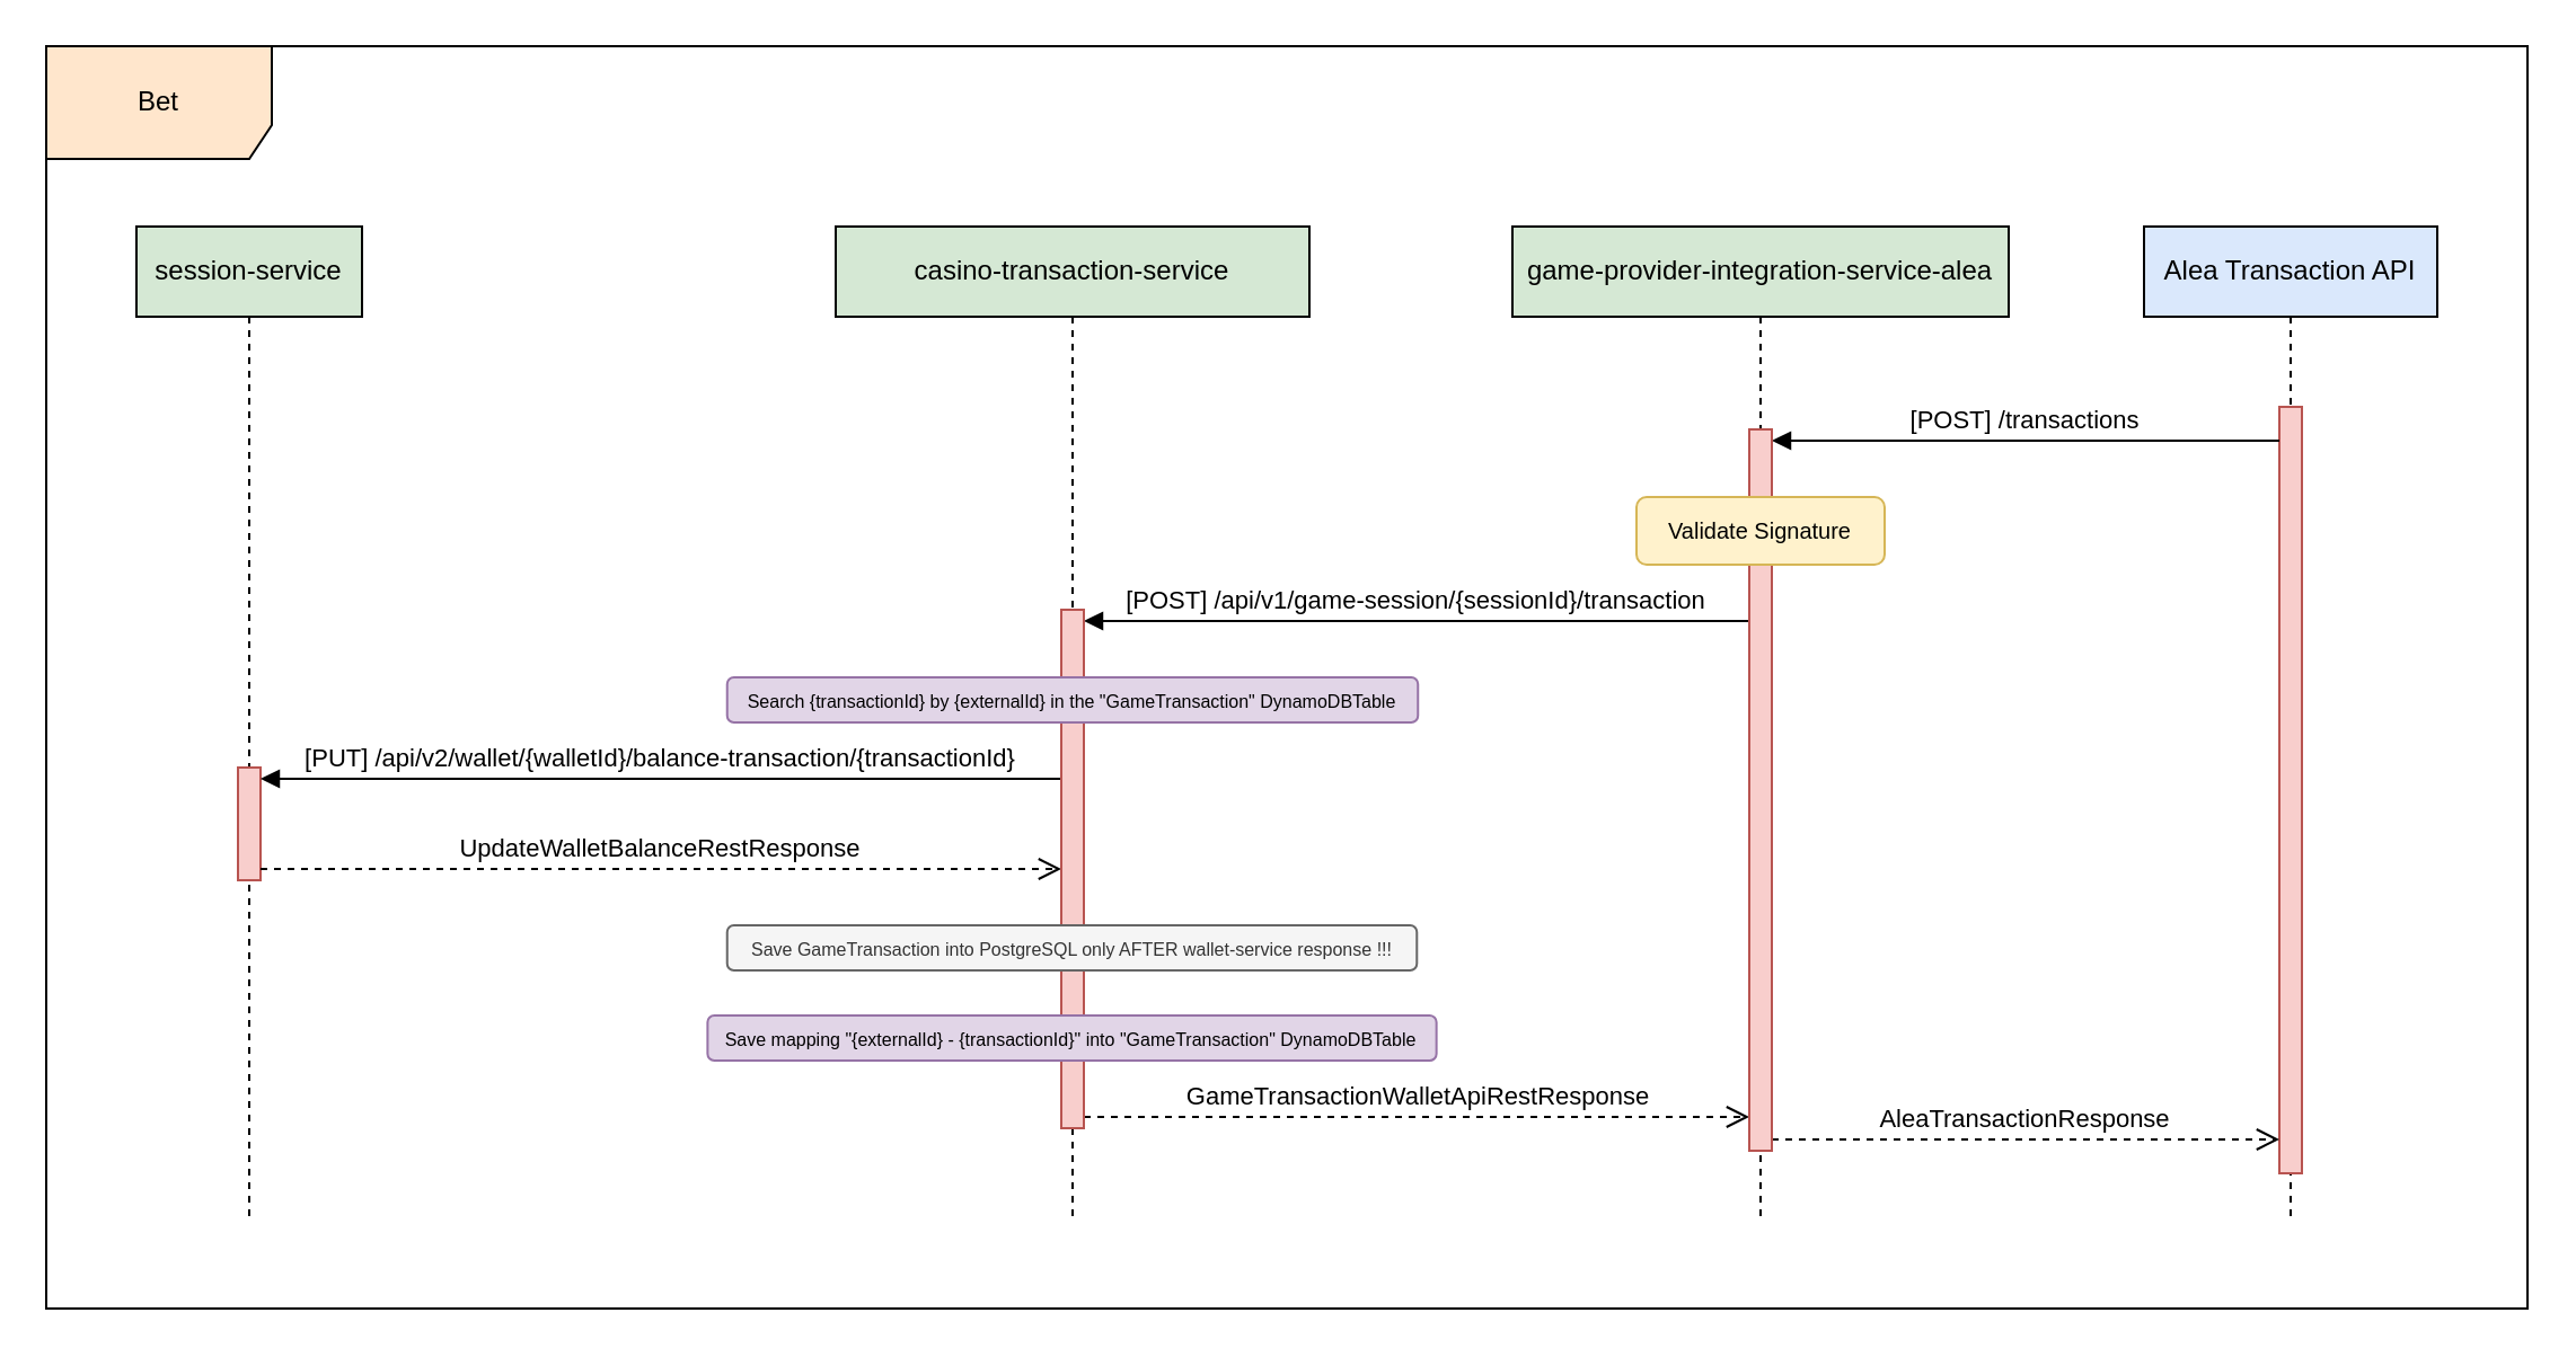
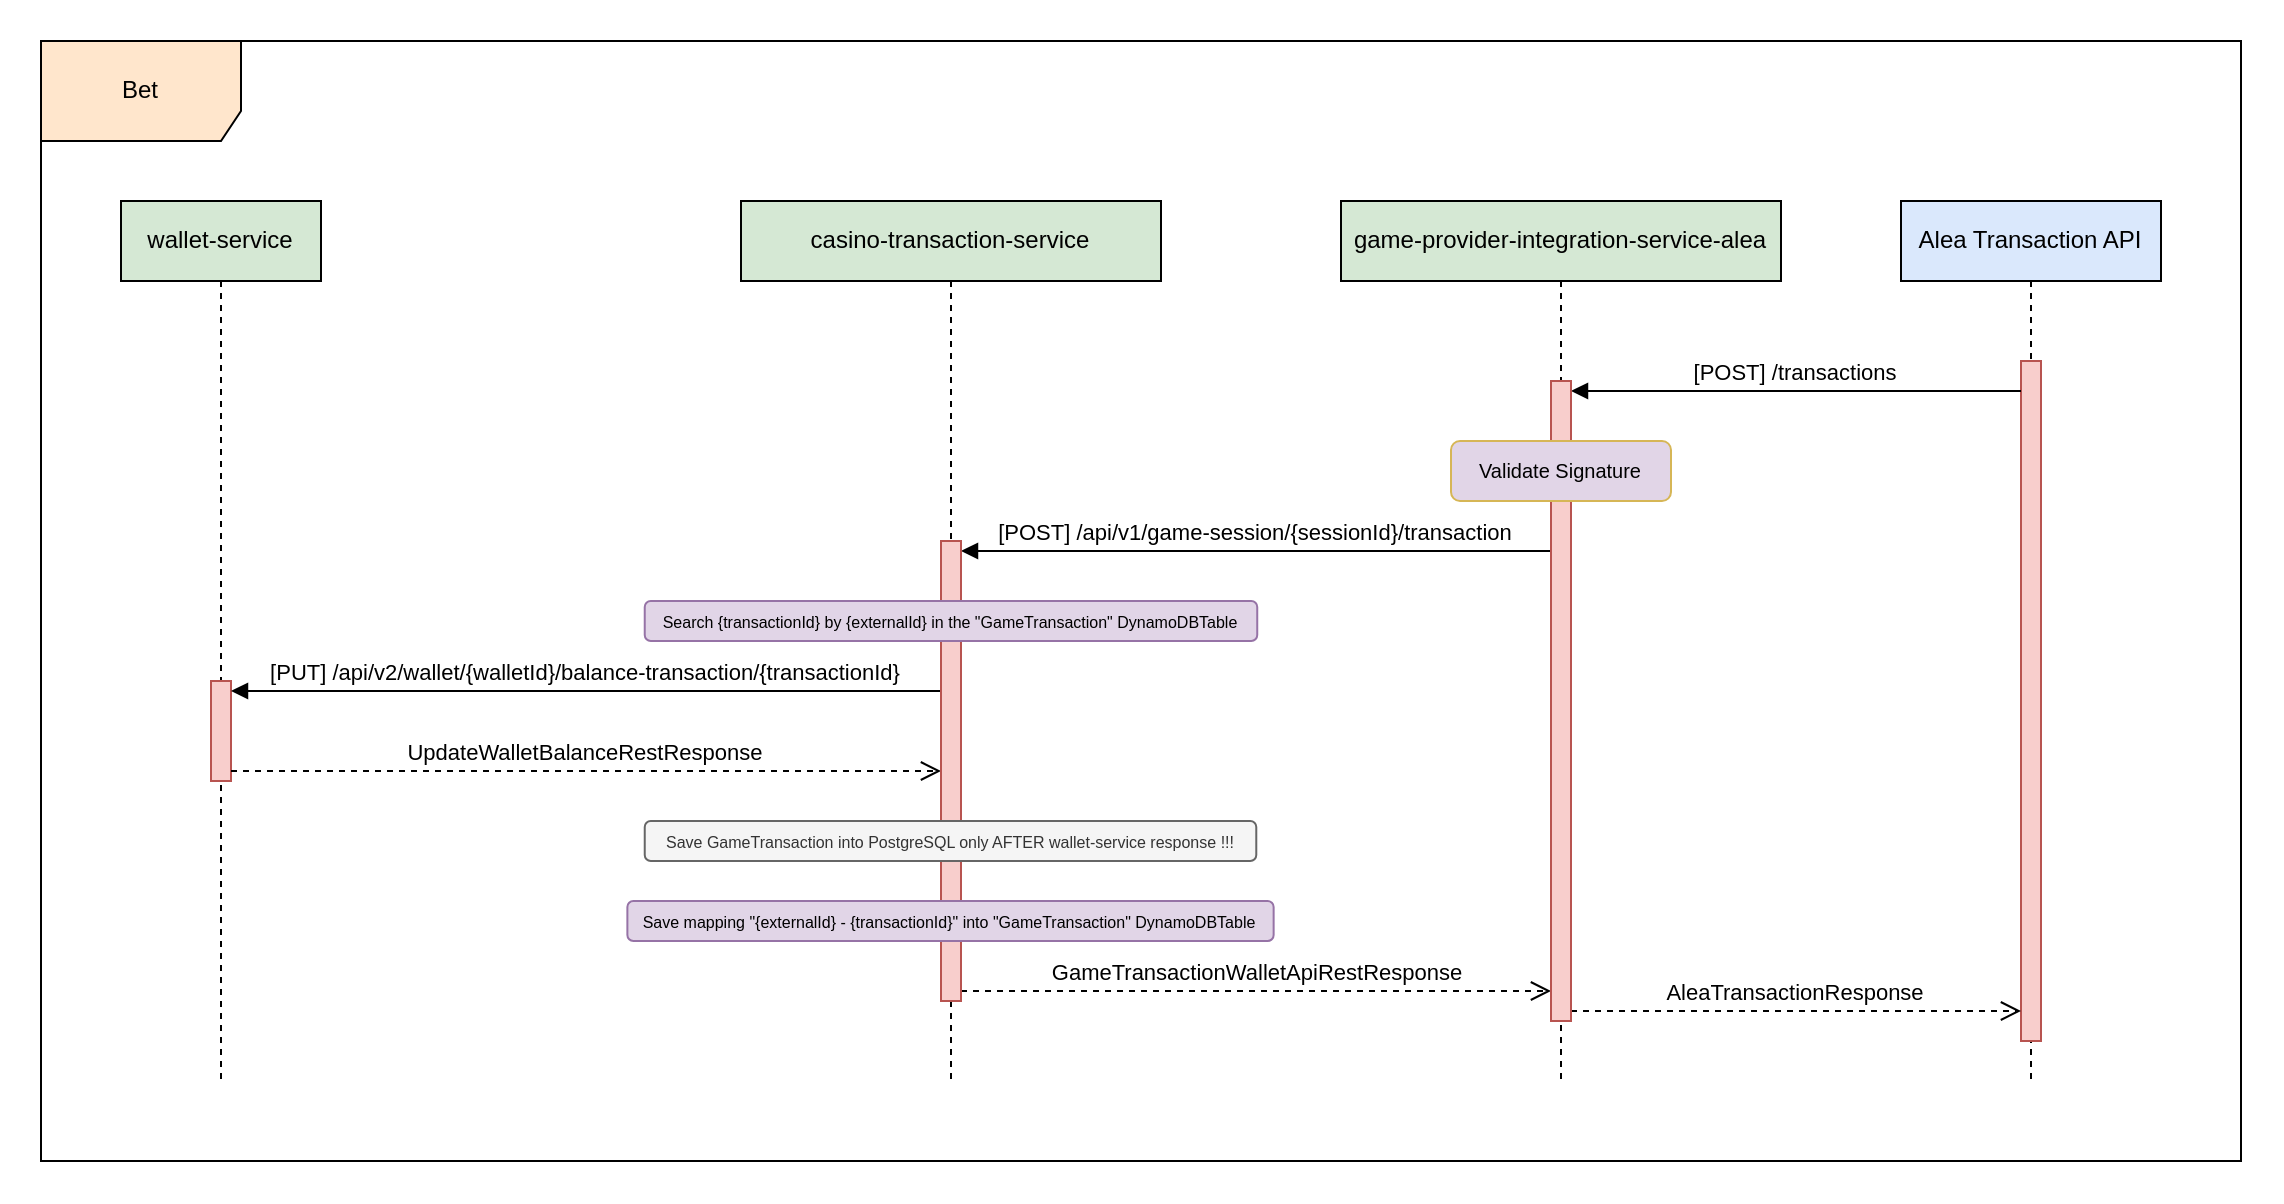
  <mxCell id="0" />
  <mxCell id="1" parent="0" />
  <mxCell id="2" value="[POST] /api/v1/game-session/{sessionId}/transaction" style="html=1;verticalAlign=bottom;endArrow=block;curved=0;rounded=0;entryX=1;entryY=0;entryDx=0;entryDy=5;entryPerimeter=0;" edge="1" parent="1" source="19" target="14"><mxGeometry x="0.004" width="80" relative="1" as="geometry"><mxPoint x="780" y="240" as="sourcePoint" /><mxPoint x="430" y="275" as="targetPoint" /><mxPoint as="offset" /></mxGeometry></mxCell>
  <mxCell id="3" value="Alea Transaction API" style="shape=umlLifeline;perimeter=lifelinePerimeter;whiteSpace=wrap;html=1;container=1;dropTarget=0;collapsible=0;recursiveResize=0;outlineConnect=0;portConstraint=eastwest;newEdgeStyle={&quot;curved&quot;:0,&quot;rounded&quot;:0};fillColor=#dae8fc;strokeColor=#000000;" vertex="1" parent="1"><mxGeometry x="950" y="100" width="130" height="440" as="geometry" /></mxCell>
  <mxCell id="4" value="" style="html=1;points=[[0,0,0,0,5],[0,1,0,0,-5],[1,0,0,0,5],[1,1,0,0,-5]];perimeter=orthogonalPerimeter;outlineConnect=0;targetShapes=umlLifeline;portConstraint=eastwest;newEdgeStyle={&quot;curved&quot;:0,&quot;rounded&quot;:0};fillColor=#f8cecc;strokeColor=#b85450;" vertex="1" parent="3"><mxGeometry x="60" y="80" width="10" height="340" as="geometry" /></mxCell>
  <mxCell id="5" value="Bet" style="shape=umlFrame;whiteSpace=wrap;html=1;pointerEvents=0;width=100;height=50;fillColor=#ffe6cc;strokeColor=#000000;" vertex="1" parent="1"><mxGeometry x="20" y="20" width="1100" height="560" as="geometry" /></mxCell>
  <mxCell id="6" value="[POST] /transactions" style="html=1;verticalAlign=bottom;endArrow=block;curved=0;rounded=0;entryX=1;entryY=0;entryDx=0;entryDy=5;entryPerimeter=0;" edge="1" parent="1" source="4" target="19"><mxGeometry width="80" relative="1" as="geometry"><mxPoint x="1010" y="180" as="sourcePoint" /><mxPoint x="750" y="185" as="targetPoint" /></mxGeometry></mxCell>
  <mxCell id="7" value="AleaTransactionResponse" style="html=1;verticalAlign=bottom;endArrow=open;dashed=1;endSize=8;curved=0;rounded=0;exitX=1;exitY=1;exitDx=0;exitDy=-5;exitPerimeter=0;" edge="1" parent="1" source="19" target="4"><mxGeometry x="-0.001" relative="1" as="geometry"><mxPoint x="770" y="460" as="sourcePoint" /><mxPoint x="1000" y="460" as="targetPoint" /><mxPoint as="offset" /></mxGeometry></mxCell>
  <mxCell id="8" value="GameTransactionWalletApiRestResponse" style="html=1;verticalAlign=bottom;endArrow=open;dashed=1;endSize=8;curved=0;rounded=0;exitX=1;exitY=1;exitDx=0;exitDy=-5;exitPerimeter=0;" edge="1" parent="1" source="14" target="19"><mxGeometry relative="1" as="geometry"><mxPoint x="420" y="565" as="sourcePoint" /><mxPoint x="720" y="425" as="targetPoint" /></mxGeometry></mxCell>
- <mxCell id="9" value="session-service" style="shape=umlLifeline;perimeter=lifelinePerimeter;whiteSpace=wrap;html=1;container=1;dropTarget=0;collapsible=0;recursiveResize=0;outlineConnect=0;portConstraint=eastwest;newEdgeStyle={&quot;curved&quot;:0,&quot;rounded&quot;:0};fillColor=#d5e8d4;strokeColor=#000000;" vertex="1" parent="1"><mxGeometry x="60" y="100" width="100" height="440" as="geometry" /></mxCell>
+ <mxCell id="9" value="wallet-service" style="shape=umlLifeline;perimeter=lifelinePerimeter;whiteSpace=wrap;html=1;container=1;dropTarget=0;collapsible=0;recursiveResize=0;outlineConnect=0;portConstraint=eastwest;newEdgeStyle={&quot;curved&quot;:0,&quot;rounded&quot;:0};fillColor=#d5e8d4;strokeColor=#000000;" vertex="1" parent="1"><mxGeometry x="60" y="100" width="100" height="440" as="geometry" /></mxCell>
  <mxCell id="10" value="" style="html=1;points=[[0,0,0,0,5],[0,1,0,0,-5],[1,0,0,0,5],[1,1,0,0,-5]];perimeter=orthogonalPerimeter;outlineConnect=0;targetShapes=umlLifeline;portConstraint=eastwest;newEdgeStyle={&quot;curved&quot;:0,&quot;rounded&quot;:0};fillColor=#f8cecc;strokeColor=#b85450;" vertex="1" parent="9"><mxGeometry x="45" y="240" width="10" height="50" as="geometry" /></mxCell>
  <mxCell id="11" value="[PUT]&amp;nbsp;/api/v2/wallet/{walletId}/balance-transaction/{transactionId}" style="html=1;verticalAlign=bottom;endArrow=block;curved=0;rounded=0;entryX=1;entryY=0;entryDx=0;entryDy=5;entryPerimeter=0;" edge="1" parent="1" source="14" target="10"><mxGeometry x="0.002" width="80" relative="1" as="geometry"><mxPoint x="394.128" y="425" as="sourcePoint" /><mxPoint x="290" y="390" as="targetPoint" /><mxPoint as="offset" /></mxGeometry></mxCell>
  <mxCell id="12" value="UpdateWalletBalanceRestResponse" style="html=1;verticalAlign=bottom;endArrow=open;dashed=1;endSize=8;curved=0;rounded=0;exitX=1;exitY=1;exitDx=0;exitDy=-5;exitPerimeter=0;" edge="1" parent="1" source="10" target="14"><mxGeometry x="-0.003" relative="1" as="geometry"><mxPoint x="260" y="420" as="sourcePoint" /><mxPoint x="394.128" y="465" as="targetPoint" /><mxPoint as="offset" /></mxGeometry></mxCell>
  <mxCell id="13" value="casino-transaction-service" style="shape=umlLifeline;perimeter=lifelinePerimeter;whiteSpace=wrap;html=1;container=1;dropTarget=0;collapsible=0;recursiveResize=0;outlineConnect=0;portConstraint=eastwest;newEdgeStyle={&quot;curved&quot;:0,&quot;rounded&quot;:0};fillColor=#d5e8d4;strokeColor=#000000;" vertex="1" parent="1"><mxGeometry x="370" y="100" width="210" height="440" as="geometry" /></mxCell>
  <mxCell id="14" value="" style="html=1;points=[[0,0,0,0,5],[0,1,0,0,-5],[1,0,0,0,5],[1,1,0,0,-5]];perimeter=orthogonalPerimeter;outlineConnect=0;targetShapes=umlLifeline;portConstraint=eastwest;newEdgeStyle={&quot;curved&quot;:0,&quot;rounded&quot;:0};fillColor=#f8cecc;strokeColor=#b85450;" vertex="1" parent="13"><mxGeometry x="100" y="170" width="10" height="230" as="geometry" /></mxCell>
  <mxCell id="15" value="&lt;span style=&quot;text-wrap-mode: nowrap;&quot;&gt;&lt;font style=&quot;font-size: 8px;&quot;&gt;Save mapping &quot;{externalId} -&amp;nbsp;{transactionId}&quot; into &quot;GameTransaction&quot; DynamoDBTable&lt;/font&gt;&lt;/span&gt;" style="rounded=1;whiteSpace=wrap;html=1;fillColor=#e1d5e7;strokeColor=#9673a6;container=0;portConstraint=none;" vertex="1" parent="1"><mxGeometry x="313.19" y="450" width="323.13" height="20" as="geometry"><mxRectangle x="-14.21" y="410" width="350" height="30" as="alternateBounds" /></mxGeometry></mxCell>
  <mxCell id="16" value="&lt;span style=&quot;text-wrap-mode: nowrap;&quot;&gt;&lt;font style=&quot;font-size: 8px;&quot;&gt;Search {transactionId} by {externalId} in the &quot;GameTransaction&quot; DynamoDBTable&lt;/font&gt;&lt;/span&gt;" style="rounded=1;whiteSpace=wrap;html=1;fillColor=#e1d5e7;strokeColor=#9673a6;container=0;" vertex="1" parent="1"><mxGeometry x="321.87" y="300" width="306.25" height="20" as="geometry"><mxRectangle x="466.88" y="440" width="330" height="30" as="alternateBounds" /></mxGeometry></mxCell>
  <mxCell id="17" value="&lt;font style=&quot;font-size: 8px;&quot;&gt;&lt;span style=&quot;text-wrap-mode: nowrap; text-align: left;&quot;&gt;Save GameTransaction into PostgreSQL only AFTER wallet-service&amp;nbsp;&lt;/span&gt;&lt;span style=&quot;text-wrap-mode: nowrap; text-align: left;&quot;&gt;response&amp;nbsp;&lt;/span&gt;&lt;span style=&quot;text-wrap-mode: nowrap; text-align: left;&quot;&gt;!!!&lt;/span&gt;&lt;/font&gt;" style="rounded=1;whiteSpace=wrap;html=1;fillColor=#f5f5f5;strokeColor=#666666;container=0;portConstraint=none;fontColor=#333333;" vertex="1" parent="1"><mxGeometry x="321.87" y="410" width="305.77" height="20" as="geometry"><mxRectangle x="-14.21" y="410" width="350" height="30" as="alternateBounds" /></mxGeometry></mxCell>
  <mxCell id="18" value="game-provider-integration-service-alea" style="shape=umlLifeline;perimeter=lifelinePerimeter;whiteSpace=wrap;html=1;container=1;dropTarget=0;collapsible=0;recursiveResize=0;outlineConnect=0;portConstraint=eastwest;newEdgeStyle={&quot;curved&quot;:0,&quot;rounded&quot;:0};fillColor=#d5e8d4;strokeColor=#000000;" vertex="1" parent="1"><mxGeometry x="670" y="100" width="220" height="440" as="geometry" /></mxCell>
  <mxCell id="19" value="" style="html=1;points=[[0,0,0,0,5],[0,1,0,0,-5],[1,0,0,0,5],[1,1,0,0,-5]];perimeter=orthogonalPerimeter;outlineConnect=0;targetShapes=umlLifeline;portConstraint=eastwest;newEdgeStyle={&quot;curved&quot;:0,&quot;rounded&quot;:0};fillColor=#f8cecc;strokeColor=#b85450;container=0;" vertex="1" parent="18"><mxGeometry x="105" y="90" width="10" height="320" as="geometry" /></mxCell>
- <mxCell id="20" value="&lt;font style=&quot;font-size: 10px;&quot;&gt;Validate Signature&lt;/font&gt;" style="rounded=1;whiteSpace=wrap;html=1;fillColor=#fff2cc;strokeColor=#d6b656;" vertex="1" parent="1"><mxGeometry x="725" y="220" width="110" height="30" as="geometry" /></mxCell>
+ <mxCell id="20" value="&lt;font style=&quot;font-size: 10px;&quot;&gt;Validate Signature&lt;/font&gt;" style="rounded=1;whiteSpace=wrap;html=1;fillColor=#e1d5e7;strokeColor=#d6b656;" vertex="1" parent="1"><mxGeometry x="725" y="220" width="110" height="30" as="geometry" /></mxCell>
